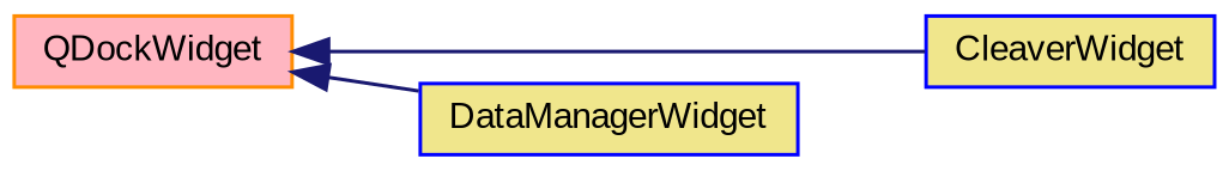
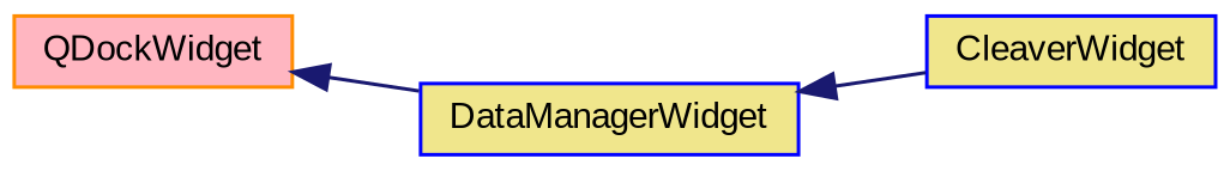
  digraph {
    fontname="Liberation Sans"
    rankdir=LR
    node [color=blue fillcolor=khaki fontname="Liberation Sans" fontsize=10 shape=record style=filled]
    edge [color=midnightblue dir=back fontname="Liberation Sans" fontsize=10 labelfontname=Helvetica labelfontsize=10 style=solid]
    n1 [color=darkorange fillcolor=lightpink height=0.2 label=QDockWidget width=0.4]
    n2 [height=0.2 label=CleaverWidget width=0.4]
    n3 [height=0.2 label=DataManagerWidget width=0.4]
-   n1 -> n2
+   n3 -> n2
    n1 -> n3
  }
